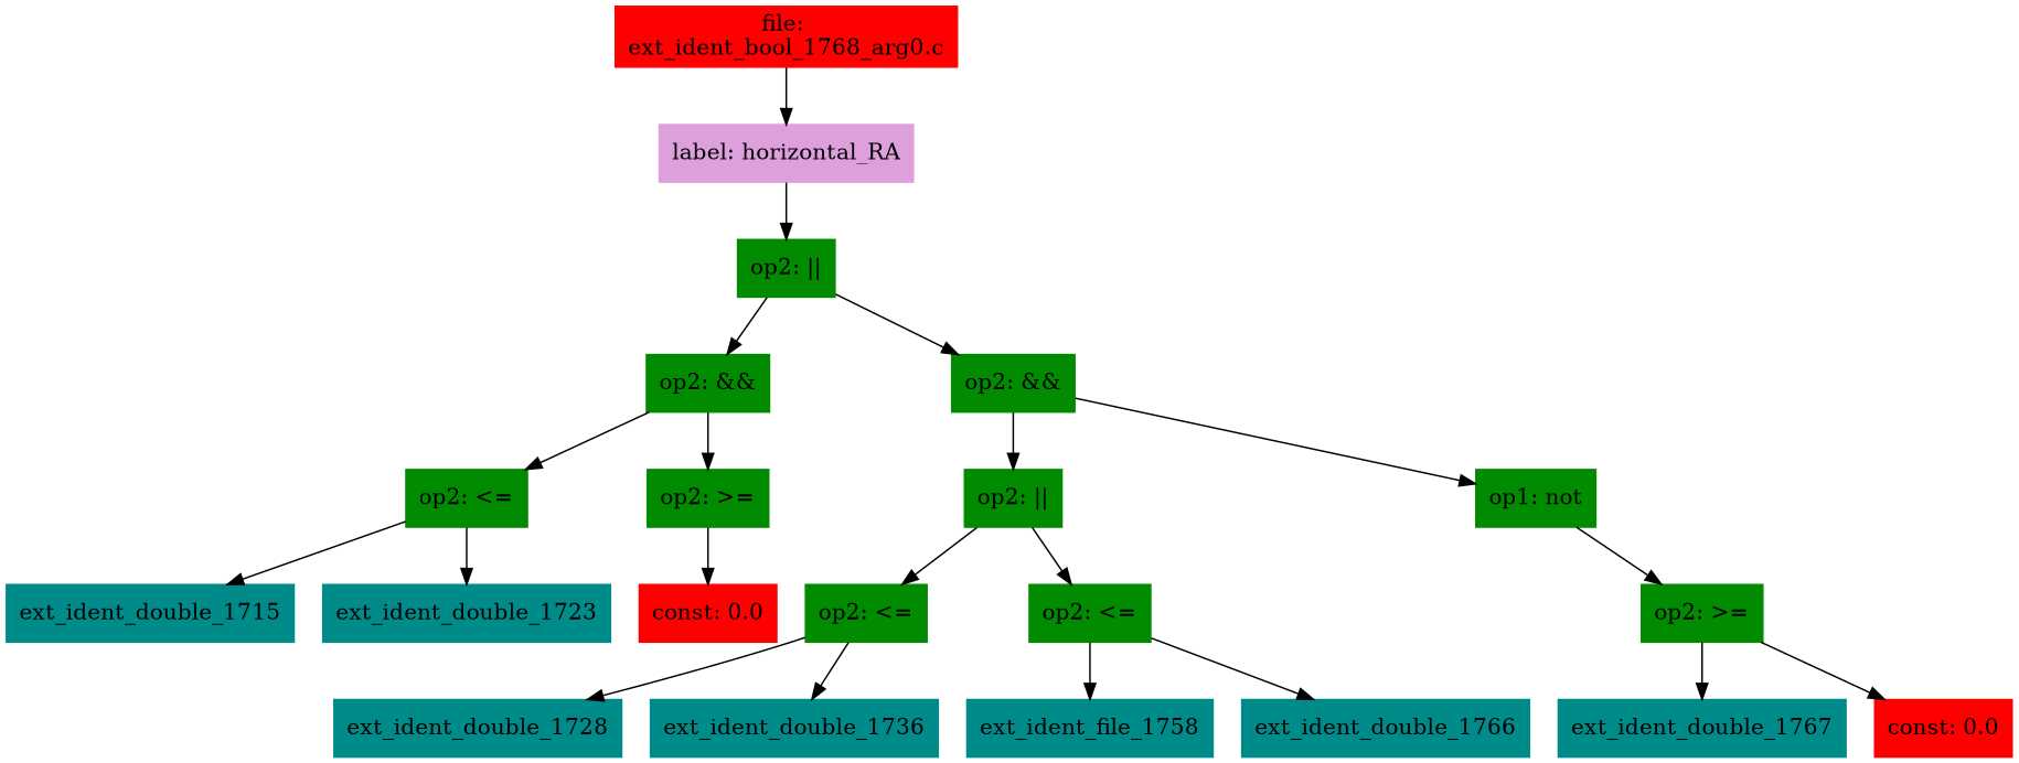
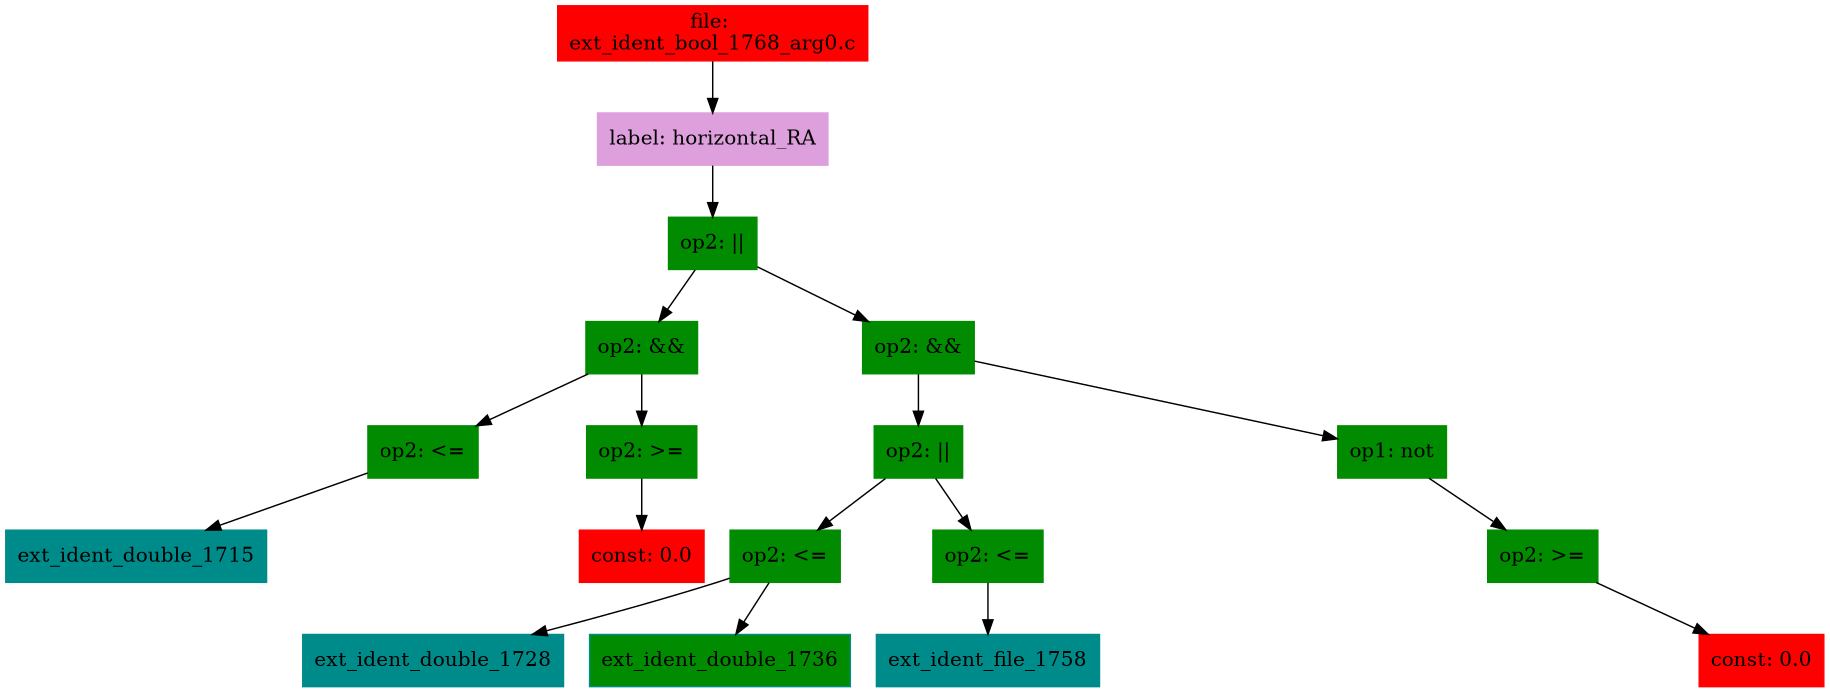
  digraph {
    node [color=green4 shape=box style=filled]
    n1 [color=red label="file: \next_ident_bool_1768_arg0.c"]
    n2 [color=plum label="label: horizontal_RA"]
    n3 [label="op2: ||"]
    n4 [label="op2: &&"]
    n5 [label="op2: &&"]
    n6 [label="op2: <="]
    n7 [label="op2: >="]
    n8 [label="op2: ||"]
    n9 [label="op1: not"]
    n10 [color=cyan4 label=ext_ident_double_1715]
-   n11 [color=cyan4 label=ext_ident_double_1723]
    n12 [color=red1 label="const: 0.0"]
    n13 [label="op2: <="]
    n14 [label="op2: <="]
    n15 [label="op2: >="]
    n16 [color=cyan4 label=ext_ident_double_1728]
-   n17 [color=cyan4 label=ext_ident_double_1736]
+   n17 [color=cyan4 label=ext_ident_double_1736 fillcolor=green4]
    n18 [color=cyan4 label=ext_ident_file_1758]
-   n19 [color=cyan4 label=ext_ident_double_1766]
-   n20 [color=cyan4 label=ext_ident_double_1767]
    n21 [color=red1 label="const: 0.0"]
    n1 -> n2
    n2 -> n3
    n3 -> n4
    n3 -> n5
    n4 -> n6
    n4 -> n7
    n5 -> n8
    n5 -> n9
    n6 -> n10
-   n6 -> n11
    n7 -> n12
    n8 -> n13
    n8 -> n14
    n9 -> n15
    n13 -> n16
    n13 -> n17
    n14 -> n18
-   n14 -> n19
-   n15 -> n20
    n15 -> n21
  }
